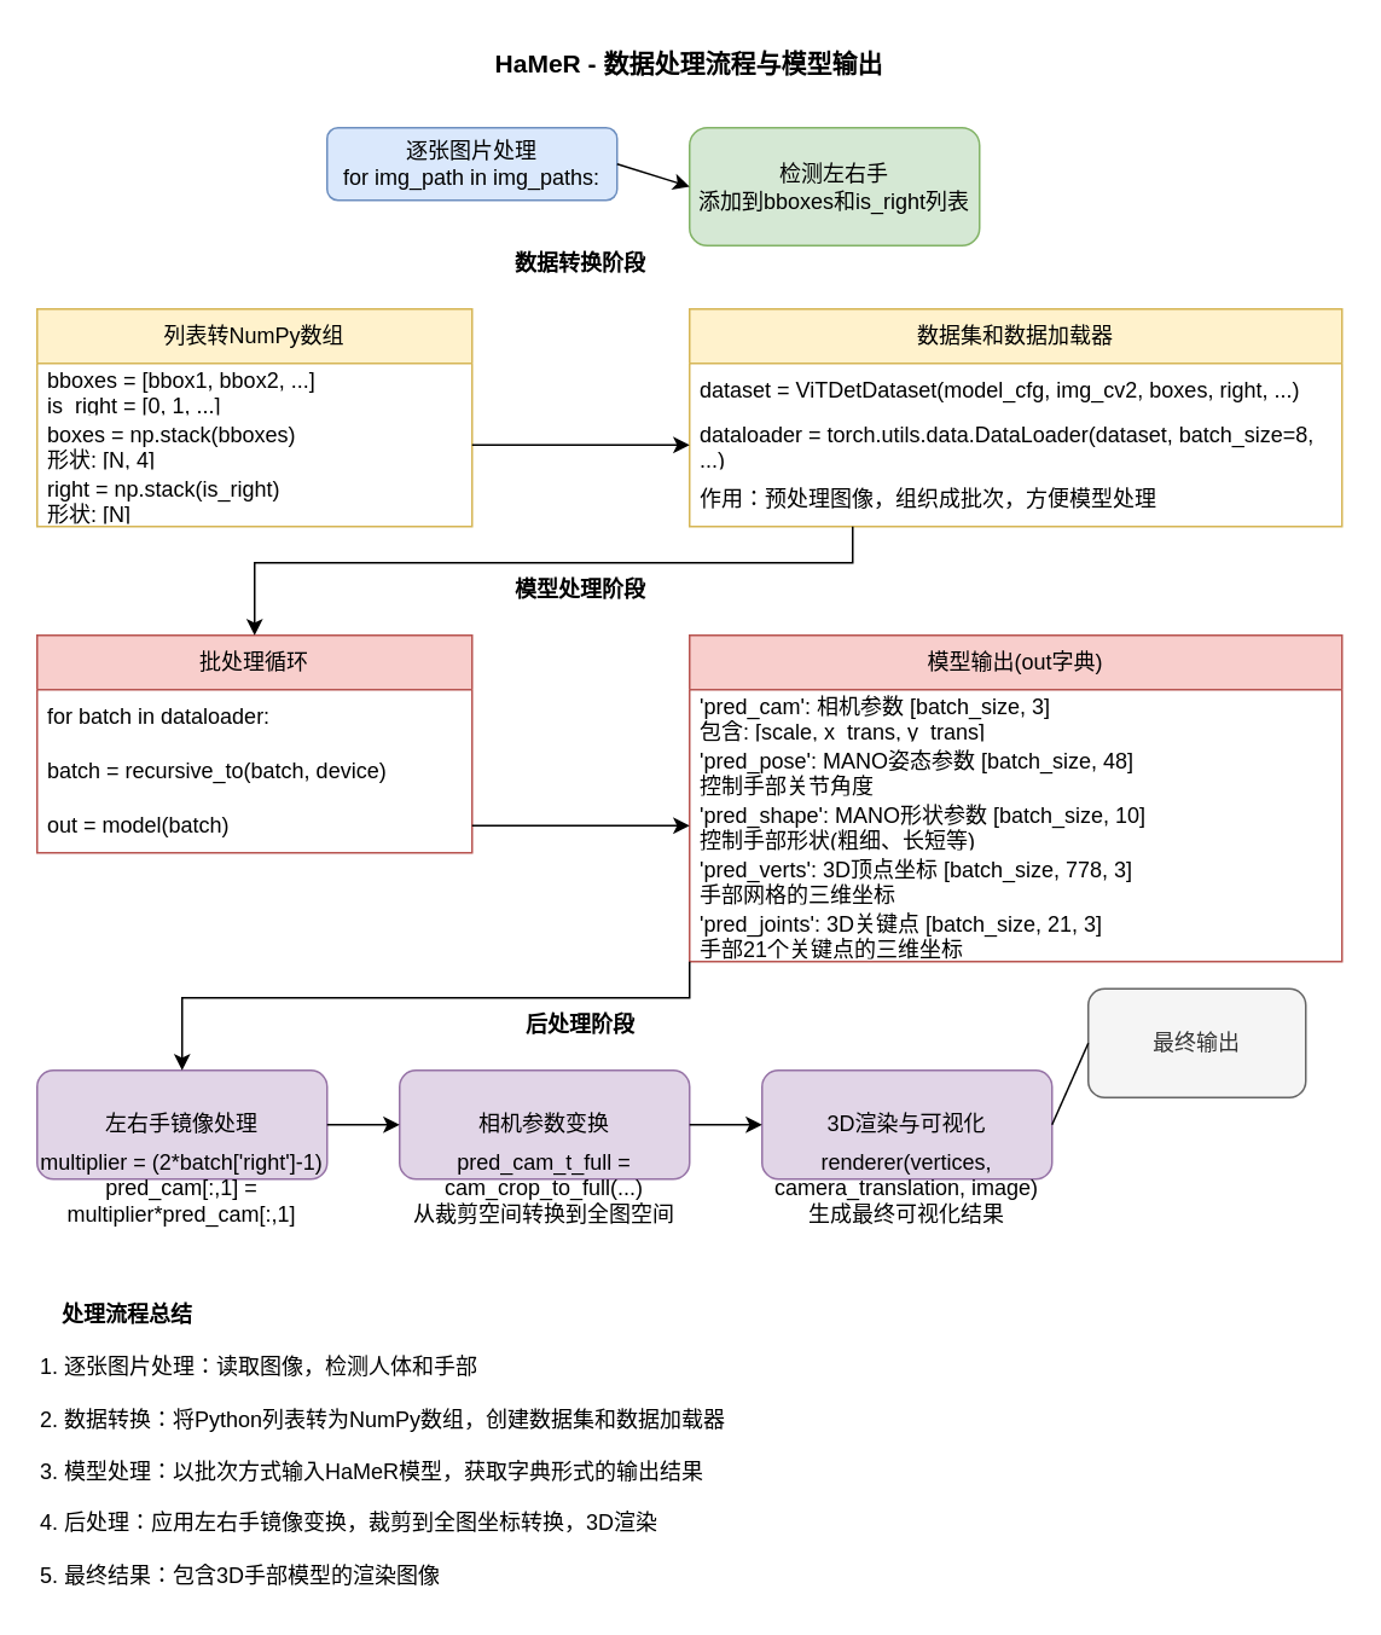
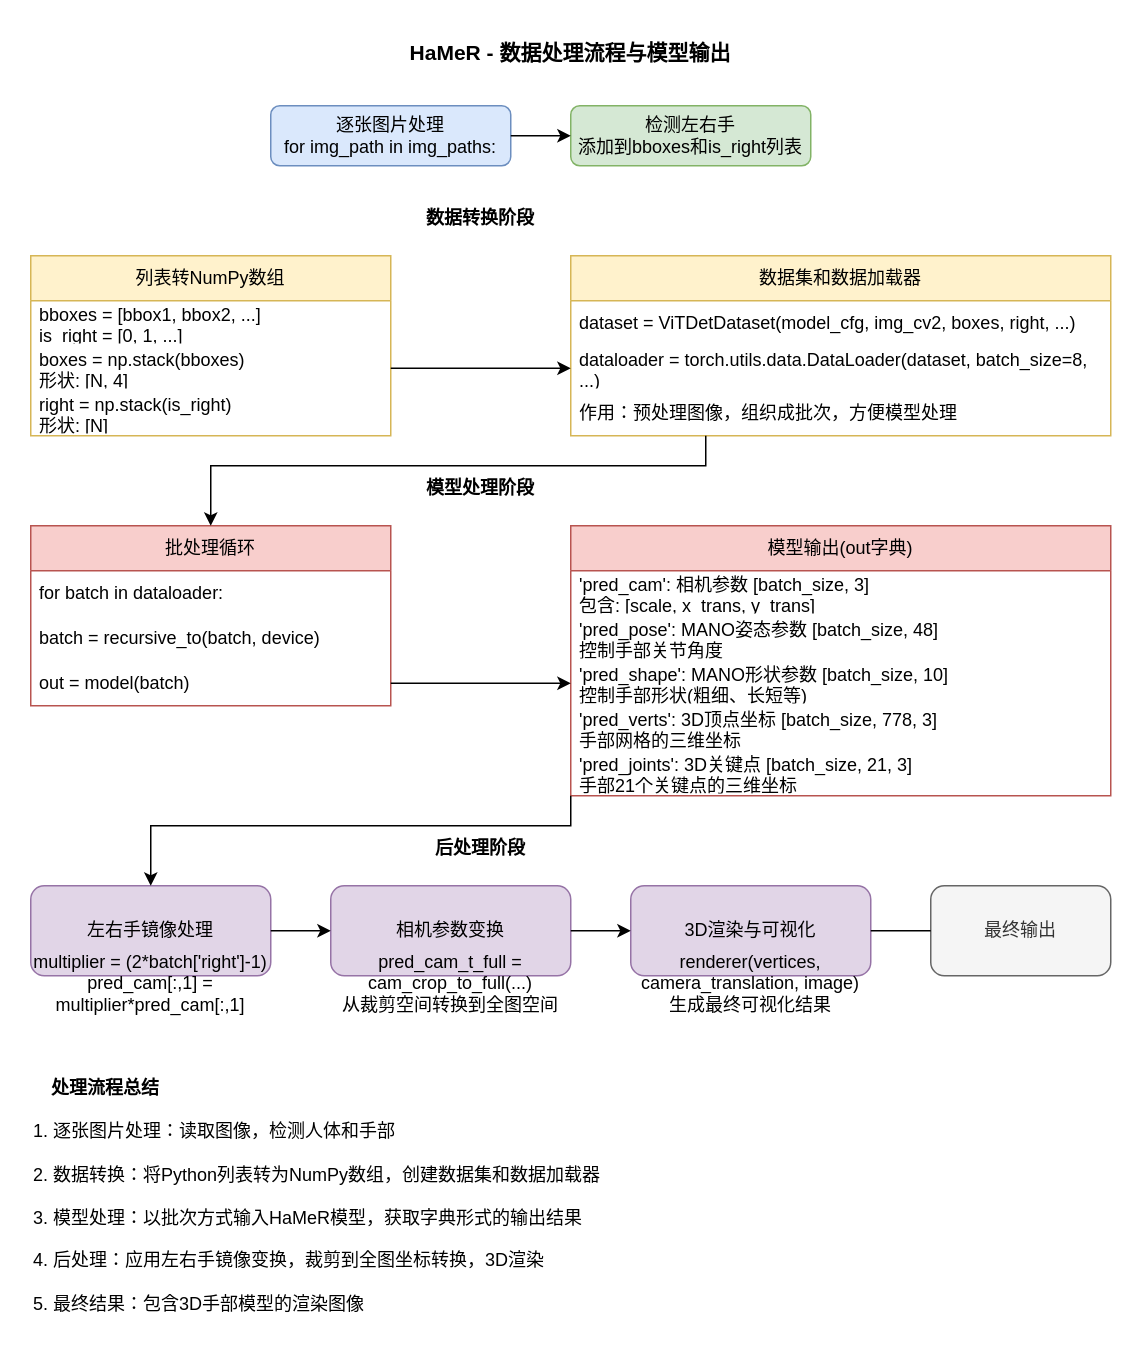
  <mxCell id="0" />
  <mxCell id="1" parent="0" />
  <mxCell id="2" value="&lt;font style=&quot;font-size: 14px;&quot;&gt;&lt;b&gt;HaMeR - 数据处理流程与模型输出&lt;/b&gt;&lt;/font&gt;" style="text;html=1;strokeColor=none;fillColor=none;align=center;verticalAlign=middle;whiteSpace=wrap;rounded=0;" vertex="1" parent="1"><mxGeometry x="180" y="20" width="400" height="30" as="geometry" /></mxCell>
  <mxCell id="3" value="逐张图片处理&lt;br&gt;for img_path in img_paths:" style="rounded=1;whiteSpace=wrap;html=1;fontSize=12;glass=0;strokeWidth=1;shadow=0;fillColor=#dae8fc;strokeColor=#6c8ebf;" vertex="1" parent="1"><mxGeometry x="180" y="70" width="160" height="40" as="geometry" /></mxCell>
- <mxCell id="4" value="检测左右手&lt;br&gt;添加到bboxes和is_right列表" style="rounded=1;whiteSpace=wrap;html=1;fontSize=12;glass=0;strokeWidth=1;shadow=0;fillColor=#d5e8d4;strokeColor=#82b366;" vertex="1" parent="1"><mxGeometry x="380" y="70" width="160" height="65" as="geometry" /></mxCell>
+ <mxCell id="4" value="检测左右手&lt;br&gt;添加到bboxes和is_right列表" style="rounded=1;whiteSpace=wrap;html=1;fontSize=12;glass=0;strokeWidth=1;shadow=0;fillColor=#d5e8d4;strokeColor=#82b366;" vertex="1" parent="1"><mxGeometry x="380" y="70" width="160" height="40" as="geometry" /></mxCell>
  <mxCell id="5" value="数据转换阶段" style="text;html=1;strokeColor=none;fillColor=none;align=center;verticalAlign=middle;whiteSpace=wrap;rounded=0;fontStyle=1" vertex="1" parent="1"><mxGeometry x="270" y="130" width="100" height="30" as="geometry" /></mxCell>
  <mxCell id="6" value="列表转NumPy数组" style="swimlane;fontStyle=0;childLayout=stackLayout;horizontal=1;startSize=30;horizontalStack=0;resizeParent=1;resizeParentMax=0;resizeLast=0;collapsible=1;marginBottom=0;whiteSpace=wrap;html=1;fillColor=#fff2cc;strokeColor=#d6b656;" vertex="1" parent="1"><mxGeometry x="20" y="170" width="240" height="120" as="geometry" /></mxCell>
  <mxCell id="7" value="bboxes = [bbox1, bbox2, ...]&lt;br&gt;is_right = [0, 1, ...]" style="text;strokeColor=none;fillColor=none;align=left;verticalAlign=middle;spacingLeft=4;spacingRight=4;overflow=hidden;points=[[0,0.5],[1,0.5]];portConstraint=eastwest;rotatable=0;whiteSpace=wrap;html=1;" vertex="1" parent="6"><mxGeometry y="30" width="240" height="30" as="geometry" /></mxCell>
  <mxCell id="8" value="boxes = np.stack(bboxes)&lt;br&gt;形状: [N, 4]" style="text;strokeColor=none;fillColor=none;align=left;verticalAlign=middle;spacingLeft=4;spacingRight=4;overflow=hidden;points=[[0,0.5],[1,0.5]];portConstraint=eastwest;rotatable=0;whiteSpace=wrap;html=1;" vertex="1" parent="6"><mxGeometry y="60" width="240" height="30" as="geometry" /></mxCell>
  <mxCell id="9" value="right = np.stack(is_right)&lt;br&gt;形状: [N]" style="text;strokeColor=none;fillColor=none;align=left;verticalAlign=middle;spacingLeft=4;spacingRight=4;overflow=hidden;points=[[0,0.5],[1,0.5]];portConstraint=eastwest;rotatable=0;whiteSpace=wrap;html=1;" vertex="1" parent="6"><mxGeometry y="90" width="240" height="30" as="geometry" /></mxCell>
  <mxCell id="10" value="数据集和数据加载器" style="swimlane;fontStyle=0;childLayout=stackLayout;horizontal=1;startSize=30;horizontalStack=0;resizeParent=1;resizeParentMax=0;resizeLast=0;collapsible=1;marginBottom=0;whiteSpace=wrap;html=1;fillColor=#fff2cc;strokeColor=#d6b656;" vertex="1" parent="1"><mxGeometry x="380" y="170" width="360" height="120" as="geometry" /></mxCell>
  <mxCell id="11" value="dataset = ViTDetDataset(model_cfg, img_cv2, boxes, right, ...)" style="text;strokeColor=none;fillColor=none;align=left;verticalAlign=middle;spacingLeft=4;spacingRight=4;overflow=hidden;points=[[0,0.5],[1,0.5]];portConstraint=eastwest;rotatable=0;whiteSpace=wrap;html=1;" vertex="1" parent="10"><mxGeometry y="30" width="360" height="30" as="geometry" /></mxCell>
  <mxCell id="12" value="dataloader = torch.utils.data.DataLoader(dataset, batch_size=8, ...)" style="text;strokeColor=none;fillColor=none;align=left;verticalAlign=middle;spacingLeft=4;spacingRight=4;overflow=hidden;points=[[0,0.5],[1,0.5]];portConstraint=eastwest;rotatable=0;whiteSpace=wrap;html=1;" vertex="1" parent="10"><mxGeometry y="60" width="360" height="30" as="geometry" /></mxCell>
  <mxCell id="13" value="作用：预处理图像，组织成批次，方便模型处理" style="text;strokeColor=none;fillColor=none;align=left;verticalAlign=middle;spacingLeft=4;spacingRight=4;overflow=hidden;points=[[0,0.5],[1,0.5]];portConstraint=eastwest;rotatable=0;whiteSpace=wrap;html=1;" vertex="1" parent="10"><mxGeometry y="90" width="360" height="30" as="geometry" /></mxCell>
  <mxCell id="14" value="" style="endArrow=classic;html=1;rounded=0;exitX=1;exitY=0.5;exitDx=0;exitDy=0;entryX=0;entryY=0.5;entryDx=0;entryDy=0;" edge="1" parent="1" source="8" target="12"><mxGeometry width="50" height="50" relative="1" as="geometry"><mxPoint x="360" y="420" as="sourcePoint" /><mxPoint x="410" y="370" as="targetPoint" /></mxGeometry></mxCell>
  <mxCell id="15" value="模型处理阶段" style="text;html=1;strokeColor=none;fillColor=none;align=center;verticalAlign=middle;whiteSpace=wrap;rounded=0;fontStyle=1" vertex="1" parent="1"><mxGeometry x="270" y="310" width="100" height="30" as="geometry" /></mxCell>
  <mxCell id="16" value="批处理循环" style="swimlane;fontStyle=0;childLayout=stackLayout;horizontal=1;startSize=30;horizontalStack=0;resizeParent=1;resizeParentMax=0;resizeLast=0;collapsible=1;marginBottom=0;whiteSpace=wrap;html=1;fillColor=#f8cecc;strokeColor=#b85450;" vertex="1" parent="1"><mxGeometry x="20" y="350" width="240" height="120" as="geometry" /></mxCell>
  <mxCell id="17" value="for batch in dataloader:" style="text;strokeColor=none;fillColor=none;align=left;verticalAlign=middle;spacingLeft=4;spacingRight=4;overflow=hidden;points=[[0,0.5],[1,0.5]];portConstraint=eastwest;rotatable=0;whiteSpace=wrap;html=1;" vertex="1" parent="16"><mxGeometry y="30" width="240" height="30" as="geometry" /></mxCell>
  <mxCell id="18" value="batch = recursive_to(batch, device)" style="text;strokeColor=none;fillColor=none;align=left;verticalAlign=middle;spacingLeft=4;spacingRight=4;overflow=hidden;points=[[0,0.5],[1,0.5]];portConstraint=eastwest;rotatable=0;whiteSpace=wrap;html=1;" vertex="1" parent="16"><mxGeometry y="60" width="240" height="30" as="geometry" /></mxCell>
  <mxCell id="19" value="out = model(batch)" style="text;strokeColor=none;fillColor=none;align=left;verticalAlign=middle;spacingLeft=4;spacingRight=4;overflow=hidden;points=[[0,0.5],[1,0.5]];portConstraint=eastwest;rotatable=0;whiteSpace=wrap;html=1;" vertex="1" parent="16"><mxGeometry y="90" width="240" height="30" as="geometry" /></mxCell>
  <mxCell id="20" value="模型输出(out字典)" style="swimlane;fontStyle=0;childLayout=stackLayout;horizontal=1;startSize=30;horizontalStack=0;resizeParent=1;resizeParentMax=0;resizeLast=0;collapsible=1;marginBottom=0;whiteSpace=wrap;html=1;fillColor=#f8cecc;strokeColor=#b85450;" vertex="1" parent="1"><mxGeometry x="380" y="350" width="360" height="180" as="geometry" /></mxCell>
  <mxCell id="21" value="'pred_cam': 相机参数 [batch_size, 3]&lt;br&gt;包含: [scale, x_trans, y_trans]" style="text;strokeColor=none;fillColor=none;align=left;verticalAlign=middle;spacingLeft=4;spacingRight=4;overflow=hidden;points=[[0,0.5],[1,0.5]];portConstraint=eastwest;rotatable=0;whiteSpace=wrap;html=1;" vertex="1" parent="20"><mxGeometry y="30" width="360" height="30" as="geometry" /></mxCell>
  <mxCell id="22" value="'pred_pose': MANO姿态参数 [batch_size, 48]&lt;br&gt;控制手部关节角度" style="text;strokeColor=none;fillColor=none;align=left;verticalAlign=middle;spacingLeft=4;spacingRight=4;overflow=hidden;points=[[0,0.5],[1,0.5]];portConstraint=eastwest;rotatable=0;whiteSpace=wrap;html=1;" vertex="1" parent="20"><mxGeometry y="60" width="360" height="30" as="geometry" /></mxCell>
  <mxCell id="23" value="'pred_shape': MANO形状参数 [batch_size, 10]&lt;br&gt;控制手部形状(粗细、长短等)" style="text;strokeColor=none;fillColor=none;align=left;verticalAlign=middle;spacingLeft=4;spacingRight=4;overflow=hidden;points=[[0,0.5],[1,0.5]];portConstraint=eastwest;rotatable=0;whiteSpace=wrap;html=1;" vertex="1" parent="20"><mxGeometry y="90" width="360" height="30" as="geometry" /></mxCell>
  <mxCell id="24" value="'pred_verts': 3D顶点坐标 [batch_size, 778, 3]&lt;br&gt;手部网格的三维坐标" style="text;strokeColor=none;fillColor=none;align=left;verticalAlign=middle;spacingLeft=4;spacingRight=4;overflow=hidden;points=[[0,0.5],[1,0.5]];portConstraint=eastwest;rotatable=0;whiteSpace=wrap;html=1;" vertex="1" parent="20"><mxGeometry y="120" width="360" height="30" as="geometry" /></mxCell>
  <mxCell id="25" value="'pred_joints': 3D关键点 [batch_size, 21, 3]&lt;br&gt;手部21个关键点的三维坐标" style="text;strokeColor=none;fillColor=none;align=left;verticalAlign=middle;spacingLeft=4;spacingRight=4;overflow=hidden;points=[[0,0.5],[1,0.5]];portConstraint=eastwest;rotatable=0;whiteSpace=wrap;html=1;" vertex="1" parent="20"><mxGeometry y="150" width="360" height="30" as="geometry" /></mxCell>
  <mxCell id="26" value="" style="endArrow=classic;html=1;rounded=0;exitX=1;exitY=0.5;exitDx=0;exitDy=0;entryX=0;entryY=0.5;entryDx=0;entryDy=0;" edge="1" parent="1" source="19" target="23"><mxGeometry width="50" height="50" relative="1" as="geometry"><mxPoint x="360" y="420" as="sourcePoint" /><mxPoint x="410" y="370" as="targetPoint" /></mxGeometry></mxCell>
  <mxCell id="27" value="" style="endArrow=classic;html=1;rounded=0;exitX=1;exitY=0.5;exitDx=0;exitDy=0;entryX=0;entryY=0.5;entryDx=0;entryDy=0;" edge="1" parent="1" source="3" target="4"><mxGeometry width="50" height="50" relative="1" as="geometry"><mxPoint x="360" y="420" as="sourcePoint" /><mxPoint x="410" y="370" as="targetPoint" /></mxGeometry></mxCell>
  <mxCell id="28" value="" style="endArrow=classic;html=1;rounded=0;exitX=0.25;exitY=1;exitDx=0;exitDy=0;entryX=0.5;entryY=0;entryDx=0;entryDy=0;" edge="1" parent="1" source="10" target="16"><mxGeometry width="50" height="50" relative="1" as="geometry"><mxPoint x="360" y="420" as="sourcePoint" /><mxPoint x="410" y="370" as="targetPoint" /><Array as="points"><mxPoint x="470" y="310" /><mxPoint x="140" y="310" /></Array></mxGeometry></mxCell>
  <mxCell id="29" value="后处理阶段" style="text;html=1;strokeColor=none;fillColor=none;align=center;verticalAlign=middle;whiteSpace=wrap;rounded=0;fontStyle=1" vertex="1" parent="1"><mxGeometry x="270" y="550" width="100" height="30" as="geometry" /></mxCell>
  <mxCell id="30" value="左右手镜像处理" style="rounded=1;whiteSpace=wrap;html=1;fontSize=12;glass=0;strokeWidth=1;shadow=0;fillColor=#e1d5e7;strokeColor=#9673a6;" vertex="1" parent="1"><mxGeometry x="20" y="590" width="160" height="60" as="geometry" /></mxCell>
  <mxCell id="31" value="multiplier = (2*batch['right']-1)&lt;br&gt;pred_cam[:,1] = multiplier*pred_cam[:,1]" style="text;html=1;strokeColor=none;fillColor=none;align=center;verticalAlign=middle;whiteSpace=wrap;rounded=0;" vertex="1" parent="1"><mxGeometry x="20" y="640" width="160" height="30" as="geometry" /></mxCell>
  <mxCell id="32" value="相机参数变换" style="rounded=1;whiteSpace=wrap;html=1;fontSize=12;glass=0;strokeWidth=1;shadow=0;fillColor=#e1d5e7;strokeColor=#9673a6;" vertex="1" parent="1"><mxGeometry x="220" y="590" width="160" height="60" as="geometry" /></mxCell>
  <mxCell id="33" value="pred_cam_t_full = cam_crop_to_full(...)&lt;br&gt;从裁剪空间转换到全图空间" style="text;html=1;strokeColor=none;fillColor=none;align=center;verticalAlign=middle;whiteSpace=wrap;rounded=0;" vertex="1" parent="1"><mxGeometry x="220" y="640" width="160" height="30" as="geometry" /></mxCell>
  <mxCell id="34" value="3D渲染与可视化" style="rounded=1;whiteSpace=wrap;html=1;fontSize=12;glass=0;strokeWidth=1;shadow=0;fillColor=#e1d5e7;strokeColor=#9673a6;" vertex="1" parent="1"><mxGeometry x="420" y="590" width="160" height="60" as="geometry" /></mxCell>
  <mxCell id="35" value="renderer(vertices, camera_translation, image)&lt;br&gt;生成最终可视化结果" style="text;html=1;strokeColor=none;fillColor=none;align=center;verticalAlign=middle;whiteSpace=wrap;rounded=0;" vertex="1" parent="1"><mxGeometry x="420" y="640" width="160" height="30" as="geometry" /></mxCell>
- <mxCell id="36" value="最终输出" style="rounded=1;whiteSpace=wrap;html=1;fontSize=12;glass=0;strokeWidth=1;shadow=0;fillColor=#f5f5f5;fontColor=#333333;strokeColor=#666666;" vertex="1" parent="1"><mxGeometry x="600" y="545" width="120" height="60" as="geometry" /></mxCell>
+ <mxCell id="36" value="最终输出" style="rounded=1;whiteSpace=wrap;html=1;fontSize=12;glass=0;strokeWidth=1;shadow=0;fillColor=#f5f5f5;fontColor=#333333;strokeColor=#666666;" vertex="1" parent="1"><mxGeometry x="620" y="590" width="120" height="60" as="geometry" /></mxCell>
  <mxCell id="37" value="" style="endArrow=classic;html=1;rounded=0;exitX=0;exitY=1;exitDx=0;exitDy=0;entryX=0.5;entryY=0;entryDx=0;entryDy=0;" edge="1" parent="1" source="20" target="30"><mxGeometry width="50" height="50" relative="1" as="geometry"><mxPoint x="360" y="640" as="sourcePoint" /><mxPoint x="410" y="590" as="targetPoint" /><Array as="points"><mxPoint x="380" y="550" /><mxPoint x="100" y="550" /></Array></mxGeometry></mxCell>
  <mxCell id="38" value="" style="endArrow=classic;html=1;rounded=0;exitX=1;exitY=0.5;exitDx=0;exitDy=0;entryX=0;entryY=0.5;entryDx=0;entryDy=0;" edge="1" parent="1" source="30" target="32"><mxGeometry width="50" height="50" relative="1" as="geometry"><mxPoint x="360" y="640" as="sourcePoint" /><mxPoint x="410" y="590" as="targetPoint" /></mxGeometry></mxCell>
  <mxCell id="39" value="" style="endArrow=classic;html=1;rounded=0;exitX=1;exitY=0.5;exitDx=0;exitDy=0;entryX=0;entryY=0.5;entryDx=0;entryDy=0;" edge="1" parent="1" source="32" target="34"><mxGeometry width="50" height="50" relative="1" as="geometry"><mxPoint x="360" y="640" as="sourcePoint" /><mxPoint x="410" y="590" as="targetPoint" /></mxGeometry></mxCell>
  <mxCell id="40" value="" style="endArrow=none;html=1;rounded=0;exitX=1;exitY=0.5;exitDx=0;exitDy=0;entryX=0;entryY=0.5;entryDx=0;entryDy=0;" edge="1" parent="1" source="34" target="36"><mxGeometry width="50" height="50" relative="1" as="geometry"><mxPoint x="360" y="640" as="sourcePoint" /><mxPoint x="410" y="590" as="targetPoint" /></mxGeometry></mxCell>
  <mxCell id="41" value="处理流程总结" style="text;html=1;strokeColor=none;fillColor=none;align=center;verticalAlign=middle;whiteSpace=wrap;rounded=0;fontStyle=1" vertex="1" parent="1"><mxGeometry x="20" y="710" width="100" height="30" as="geometry" /></mxCell>
  <mxCell id="42" value="1. 逐张图片处理：读取图像，检测人体和手部&lt;br&gt;&lt;br&gt;2. 数据转换：将Python列表转为NumPy数组，创建数据集和数据加载器&lt;br&gt;&lt;br&gt;3. 模型处理：以批次方式输入HaMeR模型，获取字典形式的输出结果&lt;br&gt;&lt;br&gt;4. 后处理：应用左右手镜像变换，裁剪到全图坐标转换，3D渲染&lt;br&gt;&lt;br&gt;5. 最终结果：包含3D手部模型的渲染图像" style="text;html=1;strokeColor=none;fillColor=none;align=left;verticalAlign=top;whiteSpace=wrap;rounded=0;" vertex="1" parent="1"><mxGeometry x="20" y="740" width="720" height="140" as="geometry" /></mxCell>
